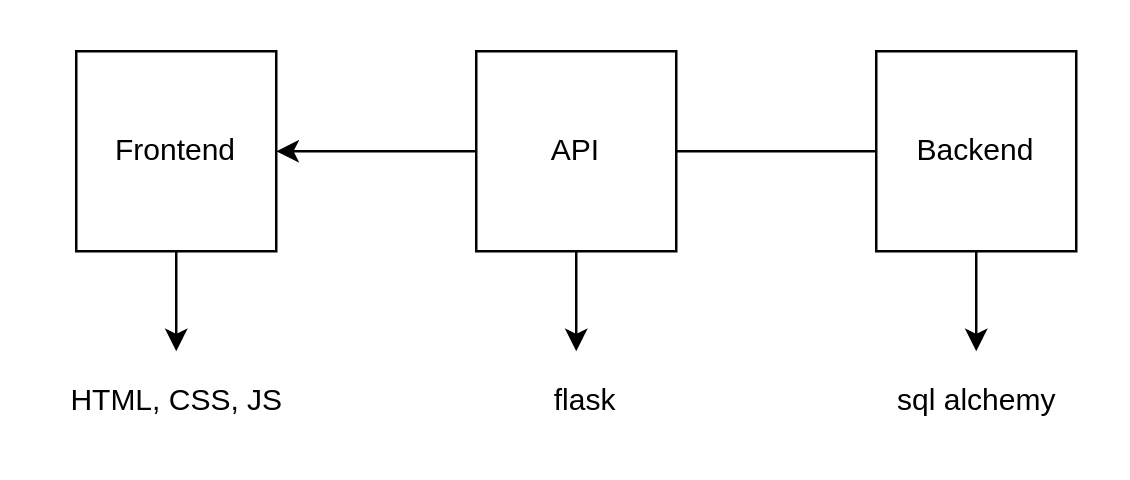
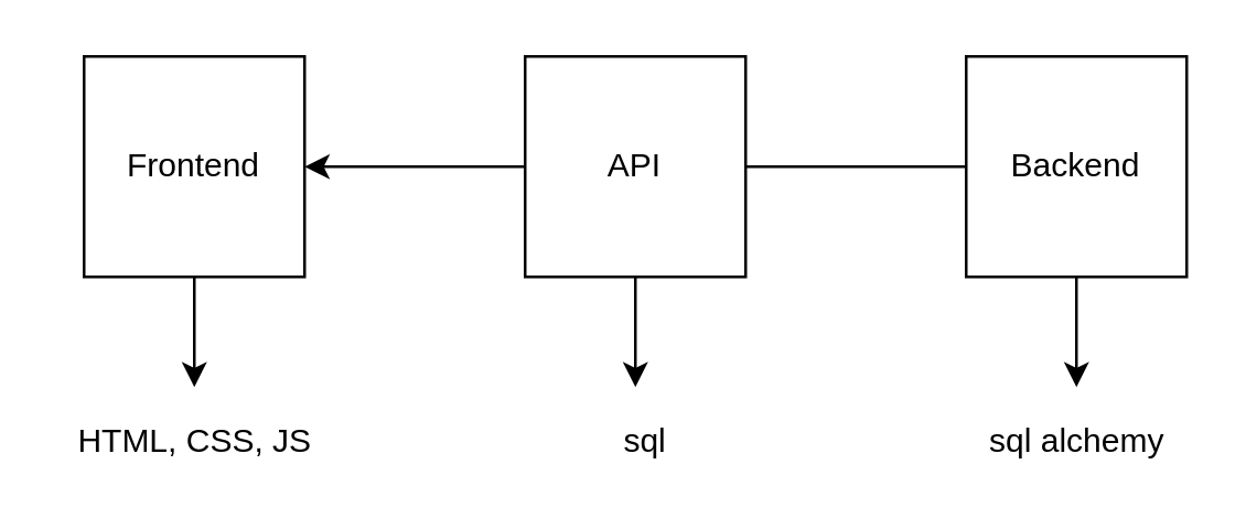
  <mxCell id="0" />
  <mxCell id="1" parent="0" />
  <mxCell id="2" style="edgeStyle=orthogonalEdgeStyle;rounded=0;orthogonalLoop=1;jettySize=auto;html=1;" edge="1" parent="1" source="3"><mxGeometry relative="1" as="geometry"><mxPoint x="70" y="140" as="targetPoint" /></mxGeometry></mxCell>
  <mxCell id="3" value="Frontend" style="whiteSpace=wrap;html=1;aspect=fixed;" vertex="1" parent="1"><mxGeometry x="30" y="20" width="80" height="80" as="geometry" /></mxCell>
  <mxCell id="4" style="edgeStyle=orthogonalEdgeStyle;rounded=0;orthogonalLoop=1;jettySize=auto;html=1;entryX=1;entryY=0.5;entryDx=0;entryDy=0;" edge="1" parent="1" source="6" target="3"><mxGeometry relative="1" as="geometry" /></mxCell>
  <mxCell id="5" style="edgeStyle=orthogonalEdgeStyle;rounded=0;orthogonalLoop=1;jettySize=auto;html=1;" edge="1" parent="1" source="6"><mxGeometry relative="1" as="geometry"><mxPoint x="230" y="140" as="targetPoint" /></mxGeometry></mxCell>
  <mxCell id="6" value="API" style="whiteSpace=wrap;html=1;aspect=fixed;" vertex="1" parent="1"><mxGeometry x="190" y="20" width="80" height="80" as="geometry" /></mxCell>
  <mxCell id="7" style="edgeStyle=orthogonalEdgeStyle;rounded=0;orthogonalLoop=1;jettySize=auto;html=1;endArrow=none;" edge="1" parent="1" source="9" target="6"><mxGeometry relative="1" as="geometry" /></mxCell>
  <mxCell id="8" style="edgeStyle=orthogonalEdgeStyle;rounded=0;orthogonalLoop=1;jettySize=auto;html=1;" edge="1" parent="1" source="9"><mxGeometry relative="1" as="geometry"><mxPoint x="390" y="140" as="targetPoint" /></mxGeometry></mxCell>
  <mxCell id="9" value="Backend" style="whiteSpace=wrap;html=1;aspect=fixed;" vertex="1" parent="1"><mxGeometry x="350" y="20" width="80" height="80" as="geometry" /></mxCell>
  <mxCell id="10" value="HTML, CSS, JS" style="text;html=1;align=center;verticalAlign=middle;resizable=0;points=[];autosize=1;" vertex="1" parent="1"><mxGeometry x="20" y="150" width="100" height="20" as="geometry" /></mxCell>
- <mxCell id="11" value="flask&amp;nbsp;" style="text;html=1;align=center;verticalAlign=middle;resizable=0;points=[];autosize=1;" vertex="1" parent="1"><mxGeometry x="215" y="150" width="40" height="20" as="geometry" /></mxCell>
+ <mxCell id="11" value="sql&amp;nbsp;" style="text;html=1;align=center;verticalAlign=middle;resizable=0;points=[];autosize=1;" vertex="1" parent="1"><mxGeometry x="215" y="150" width="40" height="20" as="geometry" /></mxCell>
  <mxCell id="12" value="sql alchemy" style="text;html=1;align=center;verticalAlign=middle;resizable=0;points=[];autosize=1;" vertex="1" parent="1"><mxGeometry x="350" y="150" width="80" height="20" as="geometry" /></mxCell>
